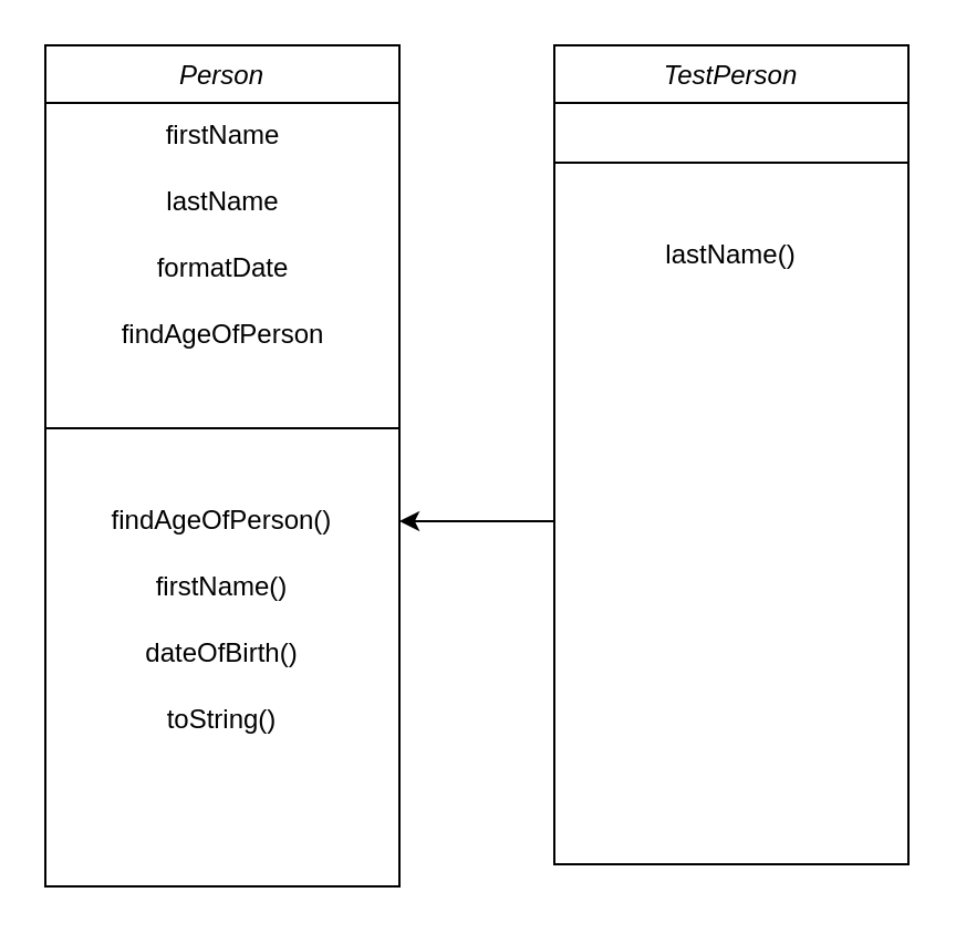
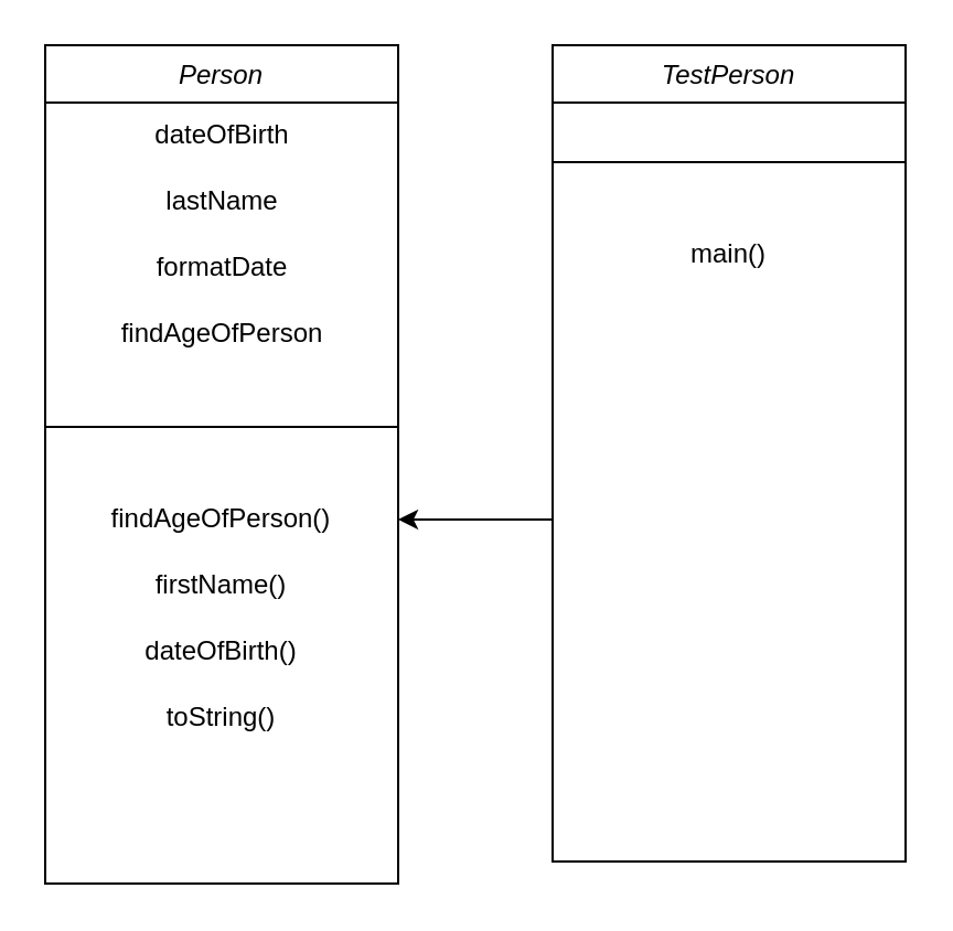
  <mxCell id="0" />
  <mxCell id="1" parent="0" />
  <mxCell id="2" value="Person" style="swimlane;fontStyle=2;align=center;verticalAlign=top;childLayout=stackLayout;horizontal=1;startSize=26;horizontalStack=0;resizeParent=1;resizeLast=0;collapsible=1;marginBottom=0;rounded=0;shadow=0;strokeWidth=1;" parent="1" vertex="1"><mxGeometry x="20" y="20" width="160" height="380" as="geometry"><mxRectangle x="230" y="140" width="160" height="26" as="alternateBounds" /></mxGeometry></mxCell>
- <mxCell id="3" value="firstName" style="text;html=1;align=center;verticalAlign=middle;resizable=0;points=[];autosize=1;strokeColor=none;fillColor=none;" vertex="1" parent="2"><mxGeometry y="26" width="160" height="30" as="geometry" /></mxCell>
+ <mxCell id="3" value="dateOfBirth" style="text;html=1;align=center;verticalAlign=middle;resizable=0;points=[];autosize=1;strokeColor=none;fillColor=none;" vertex="1" parent="2"><mxGeometry y="26" width="160" height="30" as="geometry" /></mxCell>
  <mxCell id="4" value="lastName" style="text;html=1;align=center;verticalAlign=middle;resizable=0;points=[];autosize=1;strokeColor=none;fillColor=none;" vertex="1" parent="2"><mxGeometry y="56" width="160" height="30" as="geometry" /></mxCell>
  <mxCell id="5" value="formatDate" style="text;html=1;align=center;verticalAlign=middle;resizable=0;points=[];autosize=1;strokeColor=none;fillColor=none;" vertex="1" parent="2"><mxGeometry y="86" width="160" height="30" as="geometry" /></mxCell>
  <mxCell id="6" value="findAgeOfPerson" style="text;html=1;align=center;verticalAlign=middle;resizable=0;points=[];autosize=1;strokeColor=none;fillColor=none;" vertex="1" parent="2"><mxGeometry y="116" width="160" height="30" as="geometry" /></mxCell>
  <mxCell id="7" value="" style="line;html=1;strokeWidth=1;align=left;verticalAlign=middle;spacingTop=-1;spacingLeft=3;spacingRight=3;rotatable=0;labelPosition=right;points=[];portConstraint=eastwest;" parent="2" vertex="1"><mxGeometry y="146" width="160" height="54" as="geometry" /></mxCell>
  <mxCell id="8" value="findAgeOfPerson()&lt;br&gt;" style="text;html=1;strokeColor=none;fillColor=none;align=center;verticalAlign=middle;whiteSpace=wrap;rounded=0;" vertex="1" parent="2"><mxGeometry y="200" width="160" height="30" as="geometry" /></mxCell>
  <mxCell id="9" value="firstName()" style="text;html=1;strokeColor=none;fillColor=none;align=center;verticalAlign=middle;whiteSpace=wrap;rounded=0;" vertex="1" parent="2"><mxGeometry y="230" width="160" height="30" as="geometry" /></mxCell>
  <mxCell id="10" value="dateOfBirth()" style="text;html=1;strokeColor=none;fillColor=none;align=center;verticalAlign=middle;whiteSpace=wrap;rounded=0;" vertex="1" parent="2"><mxGeometry y="260" width="160" height="30" as="geometry" /></mxCell>
  <mxCell id="11" value="toString()" style="text;html=1;strokeColor=none;fillColor=none;align=center;verticalAlign=middle;whiteSpace=wrap;rounded=0;" vertex="1" parent="2"><mxGeometry y="290" width="160" height="30" as="geometry" /></mxCell>
  <mxCell id="12" value="&lt;div style=&quot;background-color:#1e1f22;color:#bcbec4&quot;&gt;&lt;pre style=&quot;font-family:'JetBrains Mono',monospace;font-size:12.0pt;&quot;&gt;&lt;br&gt;&lt;/pre&gt;&lt;/div&gt;" style="text;html=1;align=center;verticalAlign=middle;resizable=0;points=[];autosize=1;strokeColor=none;fillColor=none;" vertex="1" parent="2"><mxGeometry y="320" width="160" height="60" as="geometry" /></mxCell>
  <mxCell id="13" value="TestPerson" style="swimlane;fontStyle=2;align=center;verticalAlign=top;childLayout=stackLayout;horizontal=1;startSize=26;horizontalStack=0;resizeParent=1;resizeLast=0;collapsible=1;marginBottom=0;rounded=0;shadow=0;strokeWidth=1;" vertex="1" parent="1"><mxGeometry x="250" y="20" width="160" height="370" as="geometry"><mxRectangle x="230" y="140" width="160" height="26" as="alternateBounds" /></mxGeometry></mxCell>
  <mxCell id="14" value="" style="line;html=1;strokeWidth=1;align=left;verticalAlign=middle;spacingTop=-1;spacingLeft=3;spacingRight=3;rotatable=0;labelPosition=right;points=[];portConstraint=eastwest;" vertex="1" parent="13"><mxGeometry y="26" width="160" height="54" as="geometry" /></mxCell>
- <mxCell id="15" value="lastName()" style="text;html=1;strokeColor=none;fillColor=none;align=center;verticalAlign=middle;whiteSpace=wrap;rounded=0;" vertex="1" parent="13"><mxGeometry y="80" width="160" height="30" as="geometry" /></mxCell>
+ <mxCell id="15" value="main()" style="text;html=1;strokeColor=none;fillColor=none;align=center;verticalAlign=middle;whiteSpace=wrap;rounded=0;" vertex="1" parent="13"><mxGeometry y="80" width="160" height="30" as="geometry" /></mxCell>
  <mxCell id="16" value="&lt;div style=&quot;background-color:#1e1f22;color:#bcbec4&quot;&gt;&lt;pre style=&quot;font-family:'JetBrains Mono',monospace;font-size:12.0pt;&quot;&gt;&lt;br&gt;&lt;/pre&gt;&lt;/div&gt;" style="text;html=1;align=center;verticalAlign=middle;resizable=0;points=[];autosize=1;strokeColor=none;fillColor=none;" vertex="1" parent="13"><mxGeometry y="110" width="160" height="60" as="geometry" /></mxCell>
  <mxCell id="17" value="" style="endArrow=classic;html=1;rounded=0;entryX=1;entryY=0.5;entryDx=0;entryDy=0;" edge="1" parent="1" target="8"><mxGeometry width="50" height="50" relative="1" as="geometry"><mxPoint x="250" y="235" as="sourcePoint" /><mxPoint x="180" y="110" as="targetPoint" /></mxGeometry></mxCell>
